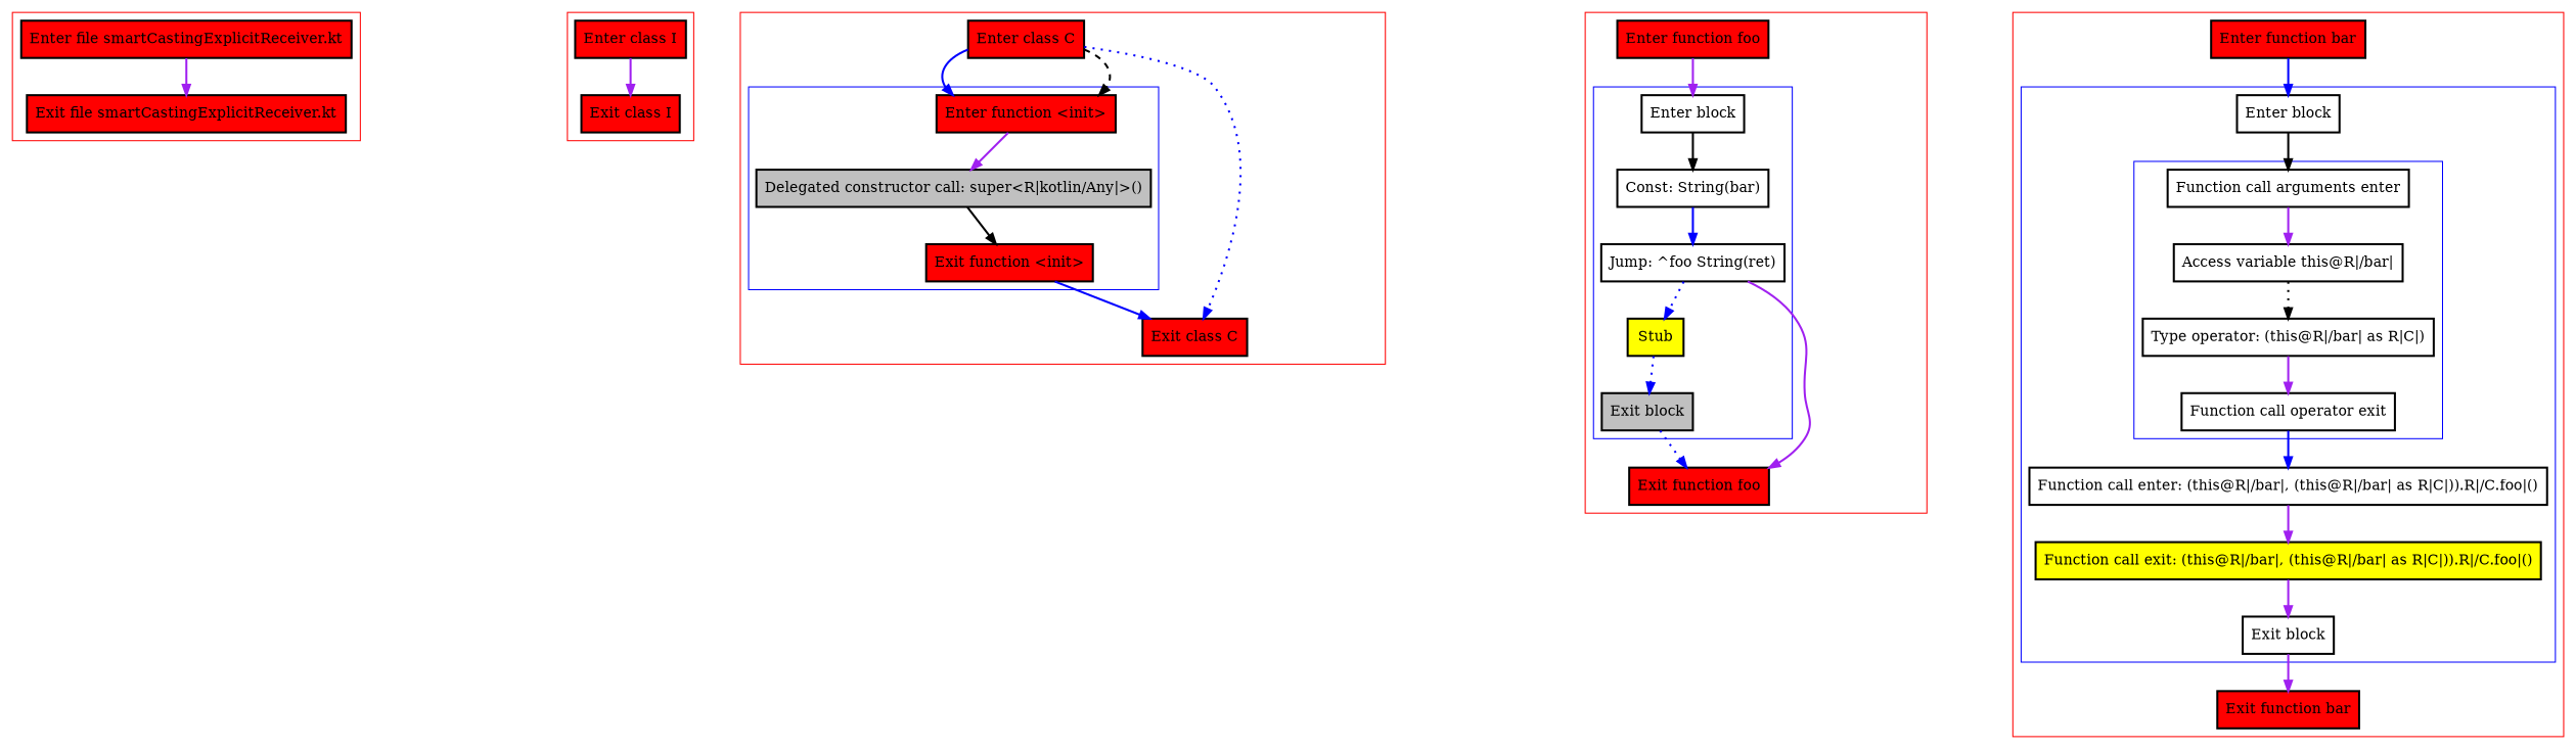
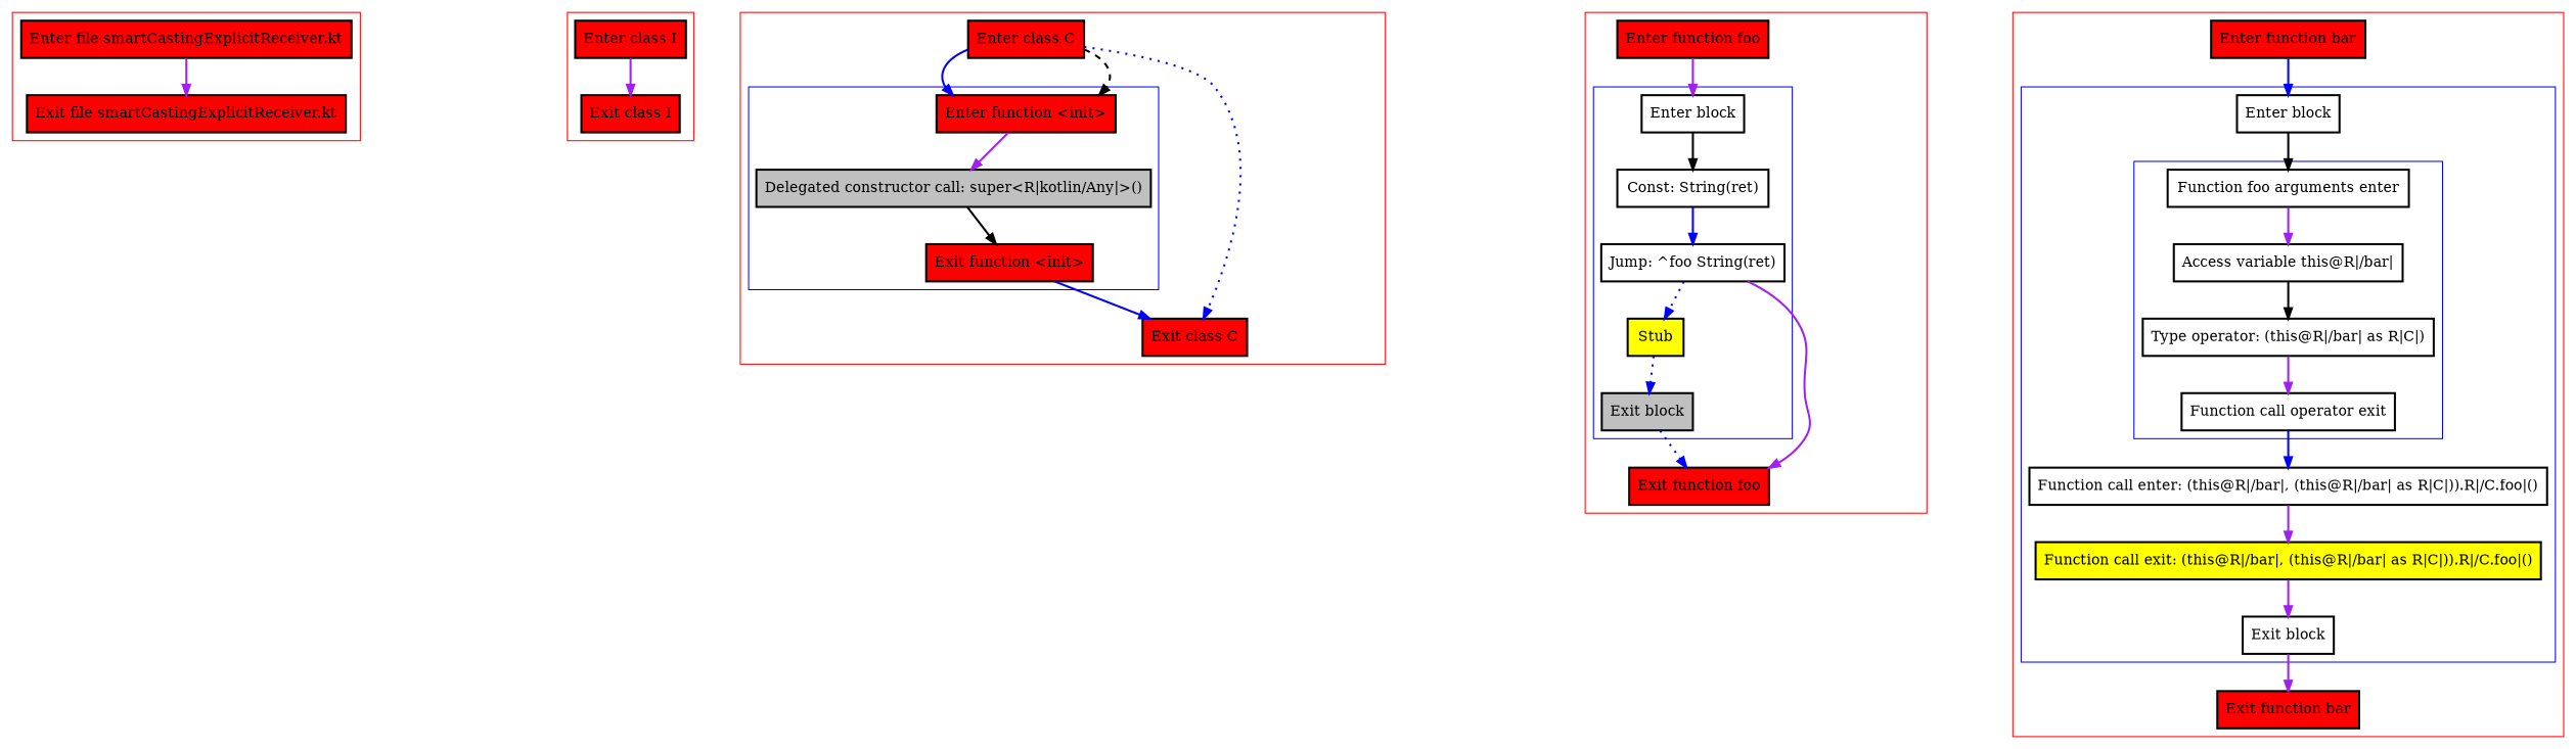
  digraph {
    nodesep=3
    node [fillcolor=red penwidth=2 shape=box style=filled]
    edge [color=purple penwidth=2]
    n1 [label="Enter file smartCastingExplicitReceiver.kt"]
    n2 [label="Exit file smartCastingExplicitReceiver.kt"]
    n3 [label="Enter class I"]
    n4 [label="Exit class I"]
    n5 [label="Enter function <init>"]
    n6 [fillcolor=gray label="Delegated constructor call: super<R|kotlin/Any|>()"]
    n7 [label="Exit function <init>"]
    n8 [label="Enter class C"]
    n9 [label="Exit class C"]
    n10 [label="Enter block" fillcolor="" style=""]
-   n11 [label="Const: String(bar)" fillcolor="" style=""]
+   n11 [label="Const: String(ret)" fillcolor="" style=""]
    n12 [label="Jump: ^foo String(ret)" fillcolor="" style=""]
    n13 [fillcolor=yellow label=Stub]
    n14 [fillcolor=gray label="Exit block"]
    n15 [label="Enter function foo"]
    n16 [label="Exit function foo"]
-   n17 [label="Function call arguments enter" fillcolor="" style=""]
+   n17 [label="Function foo arguments enter" fillcolor="" style=""]
    n18 [label="Access variable this@R|/bar|" fillcolor="" style=""]
    n19 [label="Type operator: (this@R|/bar| as R|C|)" fillcolor="" style=""]
    n20 [label="Function call operator exit" fillcolor="" style=""]
    n21 [label="Enter block" fillcolor="" style=""]
    n22 [label="Function call enter: (this@R|/bar|, (this@R|/bar| as R|C|)).R|/C.foo|()" fillcolor="" style=""]
    n23 [fillcolor=yellow label="Function call exit: (this@R|/bar|, (this@R|/bar| as R|C|)).R|/C.foo|()"]
    n24 [label="Exit block" fillcolor="" style=""]
    n25 [label="Enter function bar"]
    n26 [label="Exit function bar"]
    subgraph cluster_1 {
      color=red
      n1
      n2
    }
    subgraph cluster_2 {
      color=red
      n3
      n4
    }
    subgraph cluster_3 {
      color=red
      n8
      n9
      subgraph cluster_4 {
        color=blue
        n5
        n6
        n7
      }
    }
    subgraph cluster_5 {
      color=red
      n15
      n16
      subgraph cluster_6 {
        color=blue
        n10
        n11
        n12
        n13
        n14
      }
    }
    subgraph cluster_7 {
      color=red
      n25
      n26
      subgraph cluster_8 {
        color=blue
        n21
        n22
        n23
        n24
        subgraph cluster_9 {
          color=blue
          n17
          n18
          n19
          n20
        }
      }
    }
    n1 -> n2
    n3 -> n4
    n5 -> n6
    n6 -> n7 [color=black]
    n7 -> n9 [color=blue]
    n8 -> n5 [color=blue]
    n8 -> n5 [color=black style=dashed]
    n8 -> n9 [color=blue style=dotted]
    n10 -> n11 [color=black]
    n11 -> n12 [color=blue]
    n12 -> n13 [color=blue style=dotted]
    n12 -> n16
    n13 -> n14 [color=blue style=dotted]
    n14 -> n16 [color=blue style=dotted]
    n15 -> n10
    n17 -> n18
-   n18 -> n19 [color=black style=dotted]
+   n18 -> n19 [color=black]
    n19 -> n20
    n20 -> n22 [color=blue]
    n21 -> n17 [color=black]
    n22 -> n23
    n23 -> n24
    n24 -> n26
    n25 -> n21 [color=blue]
  }
